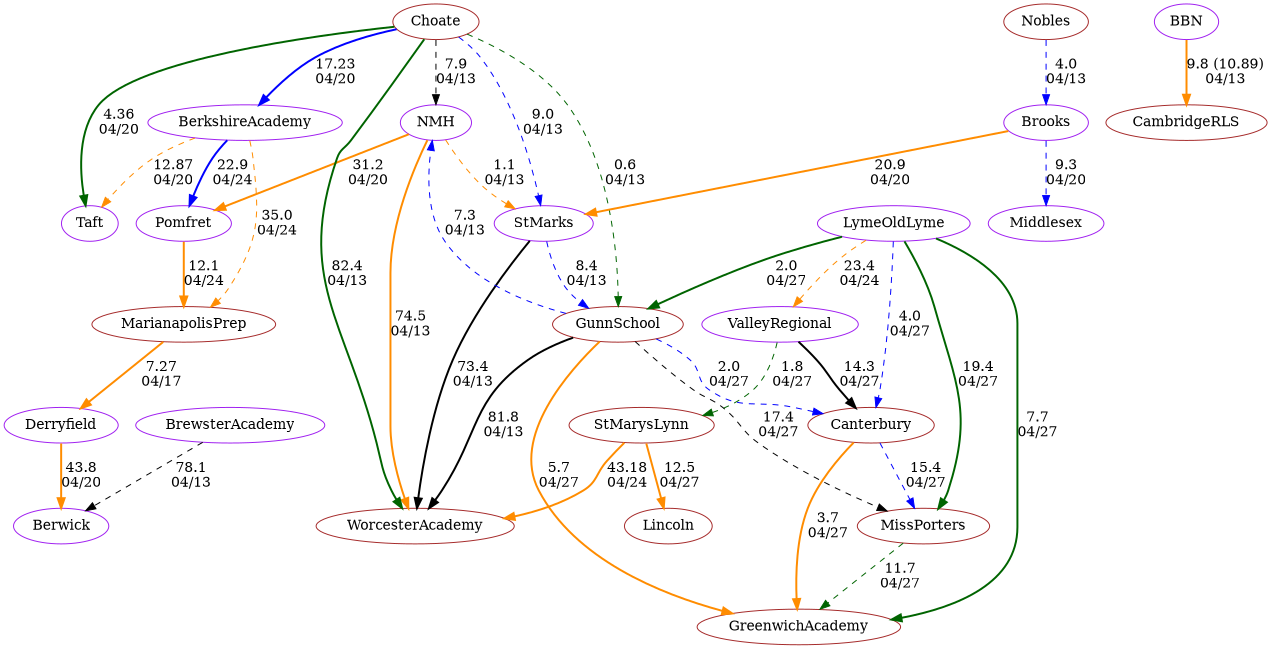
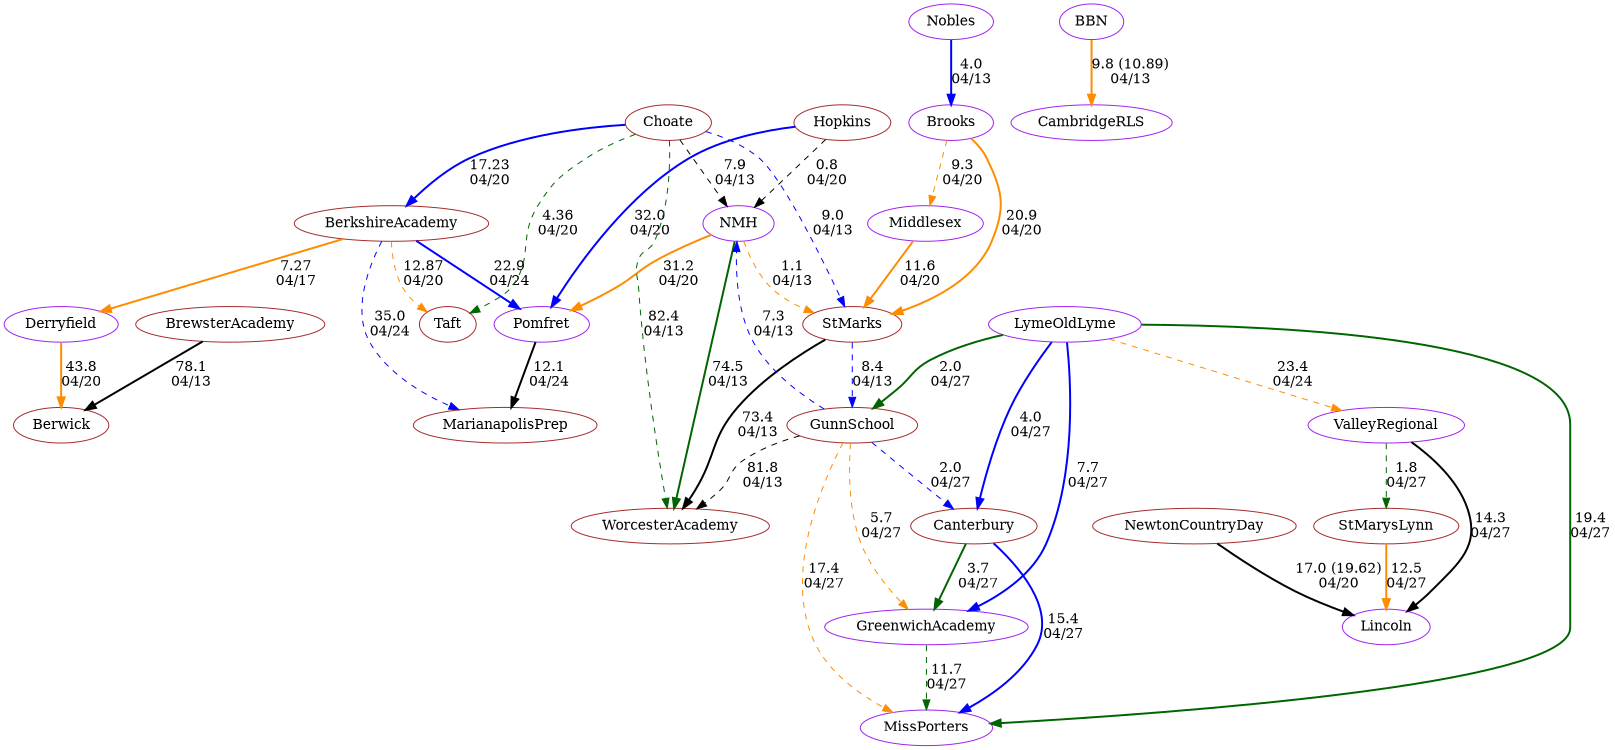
  digraph {
    node [color=brown]
    edge [color=darkorange random=random style=bold weight=93]
    Pomfret [color=purple]
    MarianapolisPrep
    Derryfield [color=purple]
-   Berwick [color=purple]
-   BrewsterAcademy [color=purple]
-   MissPorters
+   Berwick
+   BrewsterAcademy
+   MissPorters [color=purple]
    Canterbury
-   GreenwichAcademy
-   BerkshireAcademy [color=purple]
-   Taft [color=purple]
+   GreenwichAcademy [color=purple]
+   BerkshireAcademy
+   Taft
    StMarysLynn
    WorcesterAcademy
-   Lincoln
+   Lincoln [color=purple]
    NMH [color=purple]
-   StMarks [color=purple]
+   StMarks
    GunnSchool
+   Hopkins
    LymeOldLyme [color=purple]
    ValleyRegional [color=purple]
    BBN [color=purple]
-   CambridgeRLS
+   CambridgeRLS [color=purple]
+   NewtonCountryDay
    Choate
    Brooks [color=purple]
-   Nobles
+   Nobles [color=purple]
    Middlesex [color=purple]
-   Pomfret -> MarianapolisPrep [label="12.1\n04/24" weight=88]
-   MarianapolisPrep -> Derryfield [label="7.27\n04/17"]
+   Pomfret -> MarianapolisPrep [color=black label="12.1\n04/24" weight=88]
+   BerkshireAcademy -> Derryfield [label="7.27\n04/17"]
    Derryfield -> Berwick [label="43.8\n04/20" weight=57]
-   BrewsterAcademy -> Berwick [color=black label="78.1\n04/13" style=dashed weight=22]
-   Canterbury -> MissPorters [color=blue label="15.4\n04/27" style=dashed weight=85]
-   Canterbury -> GreenwichAcademy [label="3.7\n04/27" weight=97]
-   MissPorters -> GreenwichAcademy [color=darkgreen label="11.7\n04/27" style=dashed weight=89]
+   BrewsterAcademy -> Berwick [color=black label="78.1\n04/13" weight=22]
+   Canterbury -> MissPorters [color=blue label="15.4\n04/27" weight=85]
+   Canterbury -> GreenwichAcademy [color=darkgreen label="3.7\n04/27" weight=97]
+   GreenwichAcademy -> MissPorters [color=darkgreen label="11.7\n04/27" style=dashed weight=89]
    BerkshireAcademy -> Pomfret [color=blue label="22.9\n04/24" weight=78]
-   BerkshireAcademy -> MarianapolisPrep [label="35.0\n04/24" style=dashed weight=65]
+   BerkshireAcademy -> MarianapolisPrep [color=blue label="35.0\n04/24" style=dashed weight=65]
    BerkshireAcademy -> Taft [label="12.87\n04/20" style=dashed weight=88]
-   StMarysLynn -> WorcesterAcademy [label="43.18\n04/24" weight=57]
    StMarysLynn -> Lincoln [label="12.5\n04/27" weight=88]
    NMH -> Pomfret [label="31.2\n04/20" weight=69]
-   NMH -> WorcesterAcademy [label="74.5\n04/13" weight=26]
+   NMH -> WorcesterAcademy [color=darkgreen label="74.5\n04/13" weight=26]
    NMH -> StMarks [label="1.1\n04/13" style=dashed weight=99]
    StMarks -> WorcesterAcademy [color=black label="73.4\n04/13" weight=27]
    StMarks -> GunnSchool [color=blue label="8.4\n04/13" style=dashed weight=92]
-   GunnSchool -> MissPorters [color=black label="17.4\n04/27" style=dashed weight=83]
+   GunnSchool -> MissPorters [label="17.4\n04/27" style=dashed weight=83]
    GunnSchool -> Canterbury [color=blue label="2.0\n04/27" style=dashed weight=98]
-   GunnSchool -> GreenwichAcademy [label="5.7\n04/27" weight=95]
-   GunnSchool -> WorcesterAcademy [color=black label="81.8\n04/13" weight=19]
+   GunnSchool -> GreenwichAcademy [label="5.7\n04/27" style=dashed weight=95]
+   GunnSchool -> WorcesterAcademy [color=black label="81.8\n04/13" style=dashed weight=19]
    GunnSchool -> NMH [color=blue label="7.3\n04/13" style=dashed]
+   Hopkins -> Pomfret [color=blue label="32.0\n04/20" weight=68]
+   Hopkins -> NMH [color=black label="0.8\n04/20" style=dashed weight=100]
    LymeOldLyme -> MissPorters [color=darkgreen label="19.4\n04/27" weight=81]
-   LymeOldLyme -> Canterbury [color=blue label="4.0\n04/27" style=dashed weight=96]
-   LymeOldLyme -> GreenwichAcademy [color=darkgreen label="7.7\n04/27"]
+   LymeOldLyme -> Canterbury [color=blue label="4.0\n04/27" weight=96]
+   LymeOldLyme -> GreenwichAcademy [color=blue label="7.7\n04/27"]
    LymeOldLyme -> GunnSchool [color=darkgreen label="2.0\n04/27" weight=98]
    LymeOldLyme -> ValleyRegional [label="23.4\n04/24" style=dashed weight=77]
    ValleyRegional -> StMarysLynn [color=darkgreen label="1.8\n04/27" style=dashed weight=99]
-   ValleyRegional -> Canterbury [color=black label="14.3\n04/27" weight=86]
+   ValleyRegional -> Lincoln [color=black label="14.3\n04/27" weight=86]
    BBN -> CambridgeRLS [label="9.8 (10.89)\n04/13" weight=91]
+   NewtonCountryDay -> Lincoln [color=black label="17.0 (19.62)\n04/20" weight=83]
    Choate -> BerkshireAcademy [color=blue label="17.23\n04/20" weight=83]
-   Choate -> Taft [color=darkgreen label="4.36\n04/20" weight=96]
-   Choate -> WorcesterAcademy [color=darkgreen label="82.4\n04/13" weight=18]
+   Choate -> Taft [color=darkgreen label="4.36\n04/20" style=dashed weight=96]
+   Choate -> WorcesterAcademy [color=darkgreen label="82.4\n04/13" style=dashed weight=18]
    Choate -> NMH [color=black label="7.9\n04/13" style=dashed]
    Choate -> StMarks [color=blue label="9.0\n04/13" style=dashed weight=91]
-   Choate -> GunnSchool [color=darkgreen label="0.6\n04/13" style=dashed weight=100]
    Brooks -> StMarks [label="20.9\n04/20" weight=80]
-   Brooks -> Middlesex [color=blue label="9.3\n04/20" style=dashed weight=91]
-   Nobles -> Brooks [color=blue label="4.0\n04/13" style=dashed weight=96]
+   Brooks -> Middlesex [label="9.3\n04/20" style=dashed weight=91]
+   Nobles -> Brooks [color=blue label="4.0\n04/13" weight=96]
+   Middlesex -> StMarks [label="11.6\n04/20" weight=89]
  }
